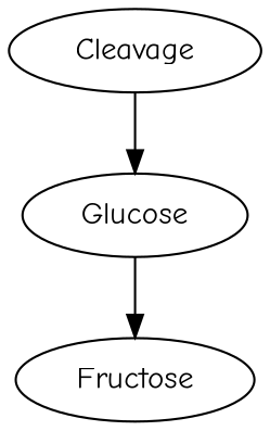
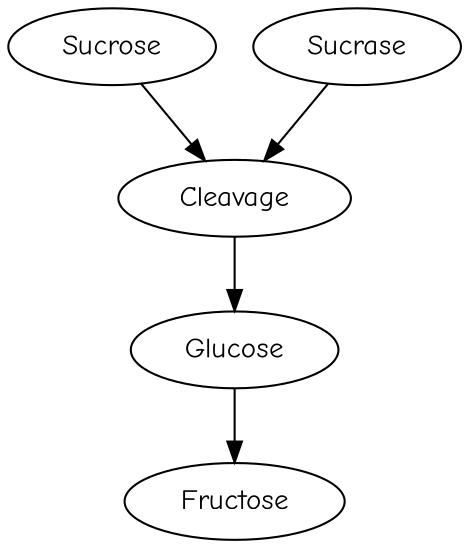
  strict digraph {
    fontname="Comic Neue"
    node [fontname="Comic Neue" shape=ellipse]
    edge [arrowhead=normal fontname="Comic Neue"]
+   n1 [height=0.51389 label=Sucrose width=1.3889]
    n2 [height=0.51389 label=Cleavage width=1.5556]
    n3 [height=0.51389 label=Glucose width=1.3889]
    n4 [height=0.51389 label=Fructose width=1.4722]
+   n5 [height=0.51389 label=Sucrase width=1.3889]
+   n1 -> n2
    n2 -> n3
    n3 -> n4
+   n5 -> n2
  }
